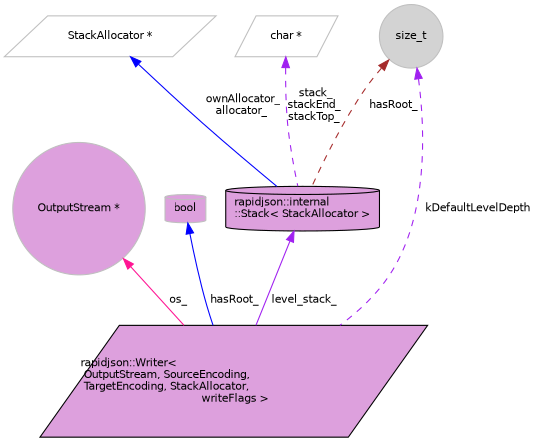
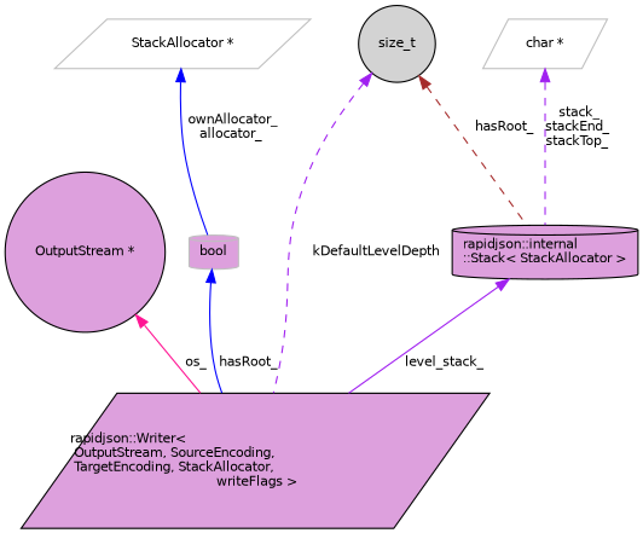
  digraph {
    fontname="DejaVu Sans"
    node [color=grey75 fillcolor=plum fontname="DejaVu Sans" fontsize=10 shape=parallelogram style=filled]
    edge [color=purple dir=back fontname="DejaVu Sans" fontsize=10 labelfontname=Helvetica labelfontsize=10 style=solid]
    n1 [color=black fontcolor=black height=0.2 label="rapidjson::Writer\<\l OutputStream, SourceEncoding,\l TargetEncoding, StackAllocator,\l writeFlags \>" width=0.4]
-   n2 [height=0.2 label="OutputStream *" shape=circle width=0.4]
+   n2 [color=black height=0.2 label="OutputStream *" shape=circle width=0.4]
    n3 [height=0.2 label=bool shape=cylinder width=0.4]
    n4 [color=black height=0.2 label="rapidjson::internal\l::Stack\< StackAllocator \>" shape=cylinder width=0.4]
    n5 [fillcolor=white height=0.2 label="StackAllocator *" width=0.4]
-   n6 [fillcolor=lightgrey height=0.2 label=size_t shape=circle width=0.4]
+   n6 [color=black fillcolor=lightgrey height=0.2 label=size_t shape=circle width=0.4]
    n7 [fillcolor=white height=0.2 label="char *" width=0.4]
    n2 -> n1 [color=deeppink label=" os_"]
    n3 -> n1 [color=blue label=" hasRoot_"]
    n4 -> n1 [label=" level_stack_"]
-   n5 -> n4 [color=blue label=" ownAllocator_\nallocator_"]
+   n5 -> n3 [color=blue label=" ownAllocator_\nallocator_"]
    n6 -> n1 [label=" kDefaultLevelDepth" style=dashed]
    n6 -> n4 [color=brown label=" hasRoot_" style=dashed]
    n7 -> n4 [label=" stack_\nstackEnd_\nstackTop_" style=dashed]
  }
